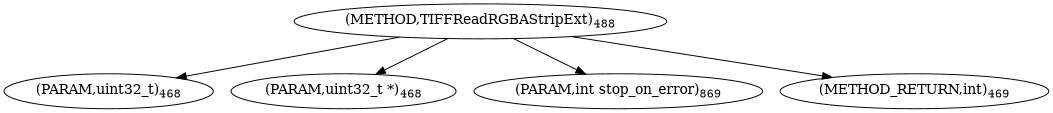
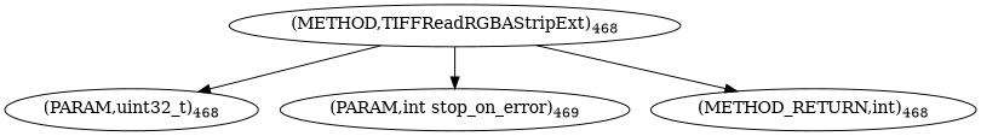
  digraph {
    fontname="DejaVu Serif"
    node [fontname="DejaVu Serif"]
    edge [fontname="DejaVu Serif"]
-   n1 [label=<(METHOD,TIFFReadRGBAStripExt)<SUB>488</SUB>>]
+   n1 [label=<(METHOD,TIFFReadRGBAStripExt)<SUB>468</SUB>>]
    n2 [label=<(PARAM,uint32_t)<SUB>468</SUB>>]
-   n3 [label=<(PARAM,uint32_t *)<SUB>468</SUB>>]
-   n4 [label=<(PARAM,int stop_on_error)<SUB>869</SUB>>]
-   n5 [label=<(METHOD_RETURN,int)<SUB>469</SUB>>]
+   n4 [label=<(PARAM,int stop_on_error)<SUB>469</SUB>>]
+   n5 [label=<(METHOD_RETURN,int)<SUB>468</SUB>>]
    n1 -> n2
-   n1 -> n3
    n1 -> n4
    n1 -> n5
  }
